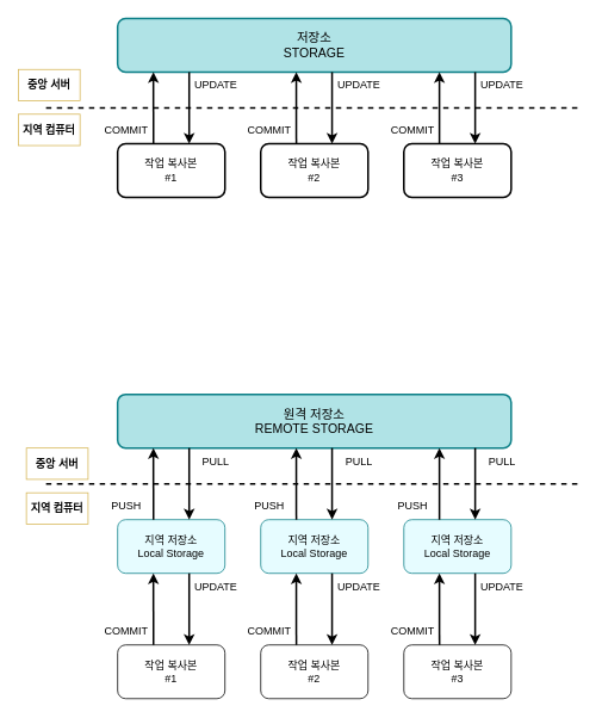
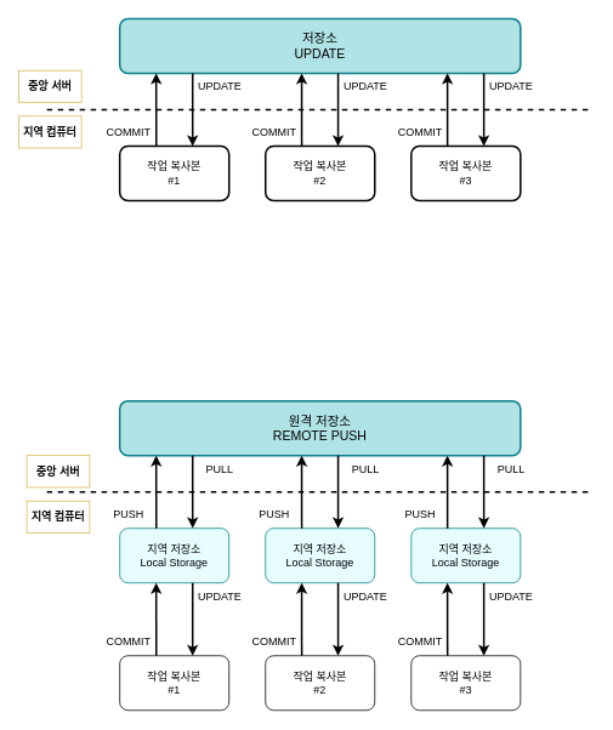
  <mxCell id="0" />
  <mxCell id="1" parent="0" />
- <mxCell id="2" value="저장소&lt;div style=&quot;font-size: 14px;&quot;&gt;STORAGE&lt;/div&gt;" style="rounded=1;whiteSpace=wrap;html=1;fillColor=#b0e3e6;strokeColor=#0e8088;strokeWidth=2;fontSize=14;" parent="1" vertex="1"><mxGeometry x="131" y="20" width="440" height="60" as="geometry" /></mxCell>
+ <mxCell id="2" value="저장소&lt;div style=&quot;font-size: 14px;&quot;&gt;UPDATE&lt;/div&gt;" style="rounded=1;whiteSpace=wrap;html=1;fillColor=#b0e3e6;strokeColor=#0e8088;strokeWidth=2;fontSize=14;" parent="1" vertex="1"><mxGeometry x="131" y="20" width="440" height="60" as="geometry" /></mxCell>
  <mxCell id="3" value="작업 복사본&lt;div&gt;#1&lt;/div&gt;" style="rounded=1;whiteSpace=wrap;html=1;strokeWidth=2;" parent="1" vertex="1"><mxGeometry x="131" y="160" width="120" height="60" as="geometry" /></mxCell>
  <mxCell id="4" value="작업 복사본&lt;div&gt;#2&lt;/div&gt;" style="rounded=1;whiteSpace=wrap;html=1;strokeWidth=2;" parent="1" vertex="1"><mxGeometry x="291" y="160" width="120" height="60" as="geometry" /></mxCell>
  <mxCell id="5" value="작업 복사본&lt;div&gt;#3&lt;/div&gt;" style="rounded=1;whiteSpace=wrap;html=1;strokeWidth=2;" parent="1" vertex="1"><mxGeometry x="451" y="160" width="120" height="60" as="geometry" /></mxCell>
  <mxCell id="6" value="" style="endArrow=none;dashed=1;html=1;rounded=0;strokeWidth=2;" parent="1" edge="1"><mxGeometry width="50" height="50" relative="1" as="geometry"><mxPoint x="51" y="120" as="sourcePoint" /><mxPoint x="651" y="120" as="targetPoint" /></mxGeometry></mxCell>
  <mxCell id="7" value="" style="endArrow=classic;html=1;rounded=0;strokeWidth=2;exitX=0.25;exitY=0;exitDx=0;exitDy=0;entryX=0.068;entryY=1;entryDx=0;entryDy=0;entryPerimeter=0;" parent="1" edge="1"><mxGeometry width="50" height="50" relative="1" as="geometry"><mxPoint x="171.08" y="160" as="sourcePoint" /><mxPoint x="171" y="80" as="targetPoint" /></mxGeometry></mxCell>
  <mxCell id="8" value="" style="endArrow=classic;html=1;rounded=0;strokeWidth=2;exitX=0.25;exitY=0;exitDx=0;exitDy=0;entryX=0.068;entryY=1;entryDx=0;entryDy=0;entryPerimeter=0;" parent="1" edge="1"><mxGeometry width="50" height="50" relative="1" as="geometry"><mxPoint x="211" y="80" as="sourcePoint" /><mxPoint x="211" y="160" as="targetPoint" /></mxGeometry></mxCell>
  <mxCell id="9" value="" style="endArrow=classic;html=1;rounded=0;strokeWidth=2;exitX=0.25;exitY=0;exitDx=0;exitDy=0;entryX=0.068;entryY=1;entryDx=0;entryDy=0;entryPerimeter=0;" parent="1" edge="1"><mxGeometry width="50" height="50" relative="1" as="geometry"><mxPoint x="330.81" y="160" as="sourcePoint" /><mxPoint x="330.73" y="80" as="targetPoint" /></mxGeometry></mxCell>
  <mxCell id="10" value="" style="endArrow=classic;html=1;rounded=0;strokeWidth=2;exitX=0.25;exitY=0;exitDx=0;exitDy=0;entryX=0.068;entryY=1;entryDx=0;entryDy=0;entryPerimeter=0;" parent="1" edge="1"><mxGeometry width="50" height="50" relative="1" as="geometry"><mxPoint x="370.73" y="80" as="sourcePoint" /><mxPoint x="370.73" y="160" as="targetPoint" /></mxGeometry></mxCell>
  <mxCell id="11" value="" style="endArrow=classic;html=1;rounded=0;strokeWidth=2;exitX=0.25;exitY=0;exitDx=0;exitDy=0;entryX=0.068;entryY=1;entryDx=0;entryDy=0;entryPerimeter=0;" parent="1" edge="1"><mxGeometry width="50" height="50" relative="1" as="geometry"><mxPoint x="490.81" y="160" as="sourcePoint" /><mxPoint x="490.73" y="80" as="targetPoint" /></mxGeometry></mxCell>
  <mxCell id="12" value="" style="endArrow=classic;html=1;rounded=0;strokeWidth=2;exitX=0.25;exitY=0;exitDx=0;exitDy=0;entryX=0.068;entryY=1;entryDx=0;entryDy=0;entryPerimeter=0;" parent="1" edge="1"><mxGeometry width="50" height="50" relative="1" as="geometry"><mxPoint x="530.73" y="80" as="sourcePoint" /><mxPoint x="530.73" y="160" as="targetPoint" /></mxGeometry></mxCell>
  <mxCell id="13" value="COMMIT" style="text;strokeColor=none;align=center;fillColor=none;html=1;verticalAlign=middle;whiteSpace=wrap;rounded=0;" parent="1" vertex="1"><mxGeometry x="111" y="130" width="60" height="30" as="geometry" /></mxCell>
  <mxCell id="14" value="UPDATE" style="text;strokeColor=none;align=center;fillColor=none;html=1;verticalAlign=middle;whiteSpace=wrap;rounded=0;" parent="1" vertex="1"><mxGeometry x="211" y="80" width="60" height="30" as="geometry" /></mxCell>
  <mxCell id="15" value="COMMIT" style="text;strokeColor=none;align=center;fillColor=none;html=1;verticalAlign=middle;whiteSpace=wrap;rounded=0;" parent="1" vertex="1"><mxGeometry x="271" y="130" width="60" height="30" as="geometry" /></mxCell>
  <mxCell id="16" value="UPDATE" style="text;strokeColor=none;align=center;fillColor=none;html=1;verticalAlign=middle;whiteSpace=wrap;rounded=0;" parent="1" vertex="1"><mxGeometry x="371" y="80" width="60" height="30" as="geometry" /></mxCell>
  <mxCell id="17" value="COMMIT" style="text;strokeColor=none;align=center;fillColor=none;html=1;verticalAlign=middle;whiteSpace=wrap;rounded=0;" parent="1" vertex="1"><mxGeometry x="431" y="130" width="60" height="30" as="geometry" /></mxCell>
  <mxCell id="18" value="UPDATE" style="text;strokeColor=none;align=center;fillColor=none;html=1;verticalAlign=middle;whiteSpace=wrap;rounded=0;" parent="1" vertex="1"><mxGeometry x="531" y="80" width="60" height="30" as="geometry" /></mxCell>
- <mxCell id="19" value="원격 저장소&lt;div style=&quot;font-size: 14px;&quot;&gt;REMOTE STORAGE&lt;/div&gt;" style="rounded=1;whiteSpace=wrap;html=1;fillColor=#b0e3e6;strokeColor=#0e8088;strokeWidth=2;fontSize=14;" parent="1" vertex="1"><mxGeometry x="131" y="440" width="440" height="60" as="geometry" /></mxCell>
+ <mxCell id="19" value="원격 저장소&lt;div style=&quot;font-size: 14px;&quot;&gt;REMOTE PUSH&lt;/div&gt;" style="rounded=1;whiteSpace=wrap;html=1;fillColor=#b0e3e6;strokeColor=#0e8088;strokeWidth=2;fontSize=14;" parent="1" vertex="1"><mxGeometry x="131" y="440" width="440" height="60" as="geometry" /></mxCell>
  <mxCell id="20" value="지역 저장소&lt;div&gt;Local Storage&lt;/div&gt;" style="rounded=1;whiteSpace=wrap;html=1;fillColor=#E6FCFF;strokeColor=#0e8088;" parent="1" vertex="1"><mxGeometry x="131" y="580" width="120" height="60" as="geometry" /></mxCell>
  <mxCell id="21" value="지역 저장소&lt;div&gt;Local Storage&lt;/div&gt;" style="rounded=1;whiteSpace=wrap;html=1;fillColor=#E6FCFF;strokeColor=#0e8088;" parent="1" vertex="1"><mxGeometry x="291" y="580" width="120" height="60" as="geometry" /></mxCell>
  <mxCell id="22" value="지역 저장소&lt;div&gt;Local Storage&lt;/div&gt;" style="rounded=1;whiteSpace=wrap;html=1;fillColor=#E6FCFF;strokeColor=#0e8088;" parent="1" vertex="1"><mxGeometry x="451" y="580" width="120" height="60" as="geometry" /></mxCell>
  <mxCell id="23" value="" style="endArrow=none;dashed=1;html=1;rounded=0;strokeWidth=2;" parent="1" edge="1"><mxGeometry width="50" height="50" relative="1" as="geometry"><mxPoint x="51" y="540" as="sourcePoint" /><mxPoint x="651" y="540" as="targetPoint" /></mxGeometry></mxCell>
  <mxCell id="24" value="" style="endArrow=classic;html=1;rounded=0;strokeWidth=2;exitX=0.25;exitY=0;exitDx=0;exitDy=0;entryX=0.068;entryY=1;entryDx=0;entryDy=0;entryPerimeter=0;" parent="1" edge="1"><mxGeometry width="50" height="50" relative="1" as="geometry"><mxPoint x="171.08" y="580" as="sourcePoint" /><mxPoint x="171" y="500" as="targetPoint" /></mxGeometry></mxCell>
  <mxCell id="25" value="" style="endArrow=classic;html=1;rounded=0;strokeWidth=2;exitX=0.25;exitY=0;exitDx=0;exitDy=0;entryX=0.068;entryY=1;entryDx=0;entryDy=0;entryPerimeter=0;" parent="1" edge="1"><mxGeometry width="50" height="50" relative="1" as="geometry"><mxPoint x="211" y="500" as="sourcePoint" /><mxPoint x="211" y="580" as="targetPoint" /></mxGeometry></mxCell>
  <mxCell id="26" value="" style="endArrow=classic;html=1;rounded=0;strokeWidth=2;exitX=0.25;exitY=0;exitDx=0;exitDy=0;entryX=0.068;entryY=1;entryDx=0;entryDy=0;entryPerimeter=0;" parent="1" edge="1"><mxGeometry width="50" height="50" relative="1" as="geometry"><mxPoint x="330.81" y="580" as="sourcePoint" /><mxPoint x="330.73" y="500" as="targetPoint" /></mxGeometry></mxCell>
  <mxCell id="27" value="" style="endArrow=classic;html=1;rounded=0;strokeWidth=2;exitX=0.25;exitY=0;exitDx=0;exitDy=0;entryX=0.068;entryY=1;entryDx=0;entryDy=0;entryPerimeter=0;" parent="1" edge="1"><mxGeometry width="50" height="50" relative="1" as="geometry"><mxPoint x="370.73" y="500" as="sourcePoint" /><mxPoint x="370.73" y="580" as="targetPoint" /></mxGeometry></mxCell>
  <mxCell id="28" value="" style="endArrow=classic;html=1;rounded=0;strokeWidth=2;exitX=0.25;exitY=0;exitDx=0;exitDy=0;entryX=0.068;entryY=1;entryDx=0;entryDy=0;entryPerimeter=0;" parent="1" edge="1"><mxGeometry width="50" height="50" relative="1" as="geometry"><mxPoint x="490.81" y="580" as="sourcePoint" /><mxPoint x="490.73" y="500" as="targetPoint" /></mxGeometry></mxCell>
  <mxCell id="29" value="" style="endArrow=classic;html=1;rounded=0;strokeWidth=2;exitX=0.25;exitY=0;exitDx=0;exitDy=0;entryX=0.068;entryY=1;entryDx=0;entryDy=0;entryPerimeter=0;" parent="1" edge="1"><mxGeometry width="50" height="50" relative="1" as="geometry"><mxPoint x="530.73" y="500" as="sourcePoint" /><mxPoint x="530.73" y="580" as="targetPoint" /></mxGeometry></mxCell>
  <mxCell id="30" value="PUSH" style="text;strokeColor=none;align=center;fillColor=none;html=1;verticalAlign=middle;whiteSpace=wrap;rounded=0;" parent="1" vertex="1"><mxGeometry x="111" y="550" width="60" height="30" as="geometry" /></mxCell>
  <mxCell id="31" value="PULL" style="text;strokeColor=none;align=center;fillColor=none;html=1;verticalAlign=middle;whiteSpace=wrap;rounded=0;" parent="1" vertex="1"><mxGeometry x="211" y="500" width="60" height="30" as="geometry" /></mxCell>
  <mxCell id="32" value="PUSH" style="text;strokeColor=none;align=center;fillColor=none;html=1;verticalAlign=middle;whiteSpace=wrap;rounded=0;" parent="1" vertex="1"><mxGeometry x="271" y="550" width="60" height="30" as="geometry" /></mxCell>
  <mxCell id="33" value="PULL" style="text;strokeColor=none;align=center;fillColor=none;html=1;verticalAlign=middle;whiteSpace=wrap;rounded=0;" parent="1" vertex="1"><mxGeometry x="371" y="500" width="60" height="30" as="geometry" /></mxCell>
  <mxCell id="34" value="PUSH" style="text;strokeColor=none;align=center;fillColor=none;html=1;verticalAlign=middle;whiteSpace=wrap;rounded=0;" parent="1" vertex="1"><mxGeometry x="431" y="550" width="60" height="30" as="geometry" /></mxCell>
  <mxCell id="35" value="PULL" style="text;strokeColor=none;align=center;fillColor=none;html=1;verticalAlign=middle;whiteSpace=wrap;rounded=0;" parent="1" vertex="1"><mxGeometry x="531" y="500" width="60" height="30" as="geometry" /></mxCell>
  <mxCell id="36" value="작업 복사본&lt;div&gt;#1&lt;/div&gt;" style="rounded=1;whiteSpace=wrap;html=1;" parent="1" vertex="1"><mxGeometry x="131" y="720" width="120" height="60" as="geometry" /></mxCell>
  <mxCell id="37" value="작업 복사본&lt;div&gt;#2&lt;/div&gt;" style="rounded=1;whiteSpace=wrap;html=1;" parent="1" vertex="1"><mxGeometry x="291" y="720" width="120" height="60" as="geometry" /></mxCell>
  <mxCell id="38" value="작업 복사본&lt;div&gt;#3&lt;/div&gt;" style="rounded=1;whiteSpace=wrap;html=1;" parent="1" vertex="1"><mxGeometry x="451" y="720" width="120" height="60" as="geometry" /></mxCell>
  <mxCell id="39" value="" style="endArrow=classic;html=1;rounded=0;strokeWidth=2;exitX=0.25;exitY=0;exitDx=0;exitDy=0;entryX=0.068;entryY=1;entryDx=0;entryDy=0;entryPerimeter=0;" parent="1" edge="1"><mxGeometry width="50" height="50" relative="1" as="geometry"><mxPoint x="171.08" y="720" as="sourcePoint" /><mxPoint x="171" y="640" as="targetPoint" /></mxGeometry></mxCell>
  <mxCell id="40" value="" style="endArrow=classic;html=1;rounded=0;strokeWidth=2;exitX=0.25;exitY=0;exitDx=0;exitDy=0;entryX=0.068;entryY=1;entryDx=0;entryDy=0;entryPerimeter=0;" parent="1" edge="1"><mxGeometry width="50" height="50" relative="1" as="geometry"><mxPoint x="211" y="640" as="sourcePoint" /><mxPoint x="211" y="720" as="targetPoint" /></mxGeometry></mxCell>
  <mxCell id="41" value="" style="endArrow=classic;html=1;rounded=0;strokeWidth=2;exitX=0.25;exitY=0;exitDx=0;exitDy=0;entryX=0.068;entryY=1;entryDx=0;entryDy=0;entryPerimeter=0;" parent="1" edge="1"><mxGeometry width="50" height="50" relative="1" as="geometry"><mxPoint x="330.81" y="720" as="sourcePoint" /><mxPoint x="330.73" y="640" as="targetPoint" /></mxGeometry></mxCell>
  <mxCell id="42" value="" style="endArrow=classic;html=1;rounded=0;strokeWidth=2;exitX=0.25;exitY=0;exitDx=0;exitDy=0;entryX=0.068;entryY=1;entryDx=0;entryDy=0;entryPerimeter=0;" parent="1" edge="1"><mxGeometry width="50" height="50" relative="1" as="geometry"><mxPoint x="370.73" y="640" as="sourcePoint" /><mxPoint x="370.73" y="720" as="targetPoint" /></mxGeometry></mxCell>
  <mxCell id="43" value="" style="endArrow=classic;html=1;rounded=0;strokeWidth=2;exitX=0.25;exitY=0;exitDx=0;exitDy=0;entryX=0.068;entryY=1;entryDx=0;entryDy=0;entryPerimeter=0;" parent="1" edge="1"><mxGeometry width="50" height="50" relative="1" as="geometry"><mxPoint x="490.81" y="720" as="sourcePoint" /><mxPoint x="490.73" y="640" as="targetPoint" /></mxGeometry></mxCell>
  <mxCell id="44" value="" style="endArrow=classic;html=1;rounded=0;strokeWidth=2;exitX=0.25;exitY=0;exitDx=0;exitDy=0;entryX=0.068;entryY=1;entryDx=0;entryDy=0;entryPerimeter=0;" parent="1" edge="1"><mxGeometry width="50" height="50" relative="1" as="geometry"><mxPoint x="530.73" y="640" as="sourcePoint" /><mxPoint x="530.73" y="720" as="targetPoint" /></mxGeometry></mxCell>
  <mxCell id="45" value="COMMIT" style="text;strokeColor=none;align=center;fillColor=none;html=1;verticalAlign=middle;whiteSpace=wrap;rounded=0;" parent="1" vertex="1"><mxGeometry x="111" y="690" width="60" height="30" as="geometry" /></mxCell>
  <mxCell id="46" value="UPDATE" style="text;strokeColor=none;align=center;fillColor=none;html=1;verticalAlign=middle;whiteSpace=wrap;rounded=0;" parent="1" vertex="1"><mxGeometry x="211" y="640" width="60" height="30" as="geometry" /></mxCell>
  <mxCell id="47" value="COMMIT" style="text;strokeColor=none;align=center;fillColor=none;html=1;verticalAlign=middle;whiteSpace=wrap;rounded=0;" parent="1" vertex="1"><mxGeometry x="271" y="690" width="60" height="30" as="geometry" /></mxCell>
  <mxCell id="48" value="UPDATE" style="text;strokeColor=none;align=center;fillColor=none;html=1;verticalAlign=middle;whiteSpace=wrap;rounded=0;" parent="1" vertex="1"><mxGeometry x="371" y="640" width="60" height="30" as="geometry" /></mxCell>
  <mxCell id="49" value="COMMIT" style="text;strokeColor=none;align=center;fillColor=none;html=1;verticalAlign=middle;whiteSpace=wrap;rounded=0;" parent="1" vertex="1"><mxGeometry x="431" y="690" width="60" height="30" as="geometry" /></mxCell>
  <mxCell id="50" value="UPDATE" style="text;strokeColor=none;align=center;fillColor=none;html=1;verticalAlign=middle;whiteSpace=wrap;rounded=0;" parent="1" vertex="1"><mxGeometry x="531" y="640" width="60" height="30" as="geometry" /></mxCell>
  <mxCell id="51" value="지역 컴퓨터" style="text;strokeColor=#d6b656;align=center;fillColor=none;html=1;verticalAlign=middle;whiteSpace=wrap;rounded=0;fontStyle=1;" vertex="1" parent="1"><mxGeometry x="20" y="127" width="69" height="35" as="geometry" /></mxCell>
  <mxCell id="52" value="중앙 서버" style="text;strokeColor=#d6b656;align=center;fillColor=none;html=1;verticalAlign=middle;whiteSpace=wrap;rounded=0;fontStyle=1;" vertex="1" parent="1"><mxGeometry x="20" y="77" width="69" height="35" as="geometry" /></mxCell>
  <mxCell id="53" value="지역 컴퓨터" style="text;strokeColor=#d6b656;align=center;fillColor=none;html=1;verticalAlign=middle;whiteSpace=wrap;rounded=0;fontStyle=1;" vertex="1" parent="1"><mxGeometry x="29" y="550" width="69" height="35" as="geometry" /></mxCell>
  <mxCell id="54" value="중앙 서버" style="text;strokeColor=#d6b656;align=center;fillColor=none;html=1;verticalAlign=middle;whiteSpace=wrap;rounded=0;fontStyle=1;" vertex="1" parent="1"><mxGeometry x="29" y="500" width="69" height="35" as="geometry" /></mxCell>
